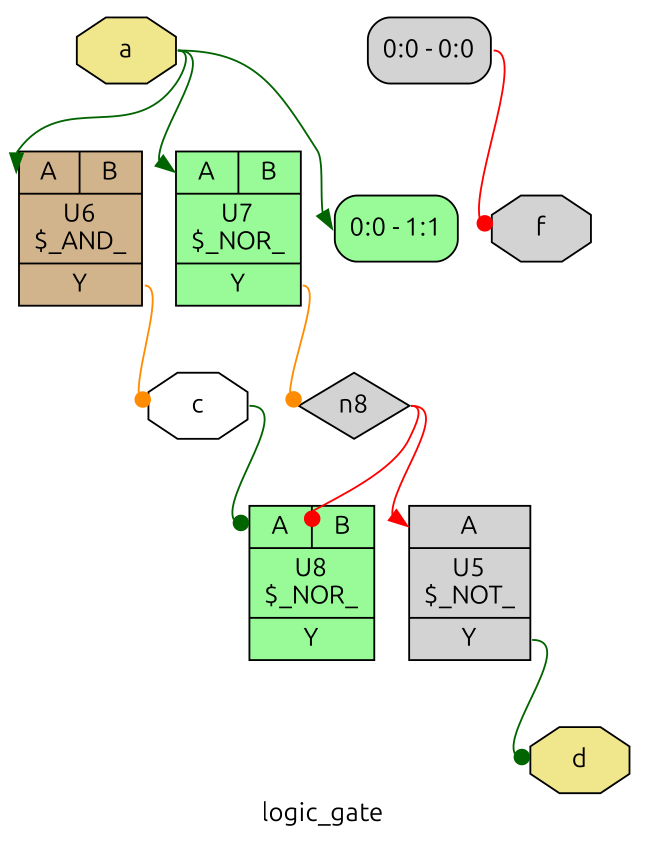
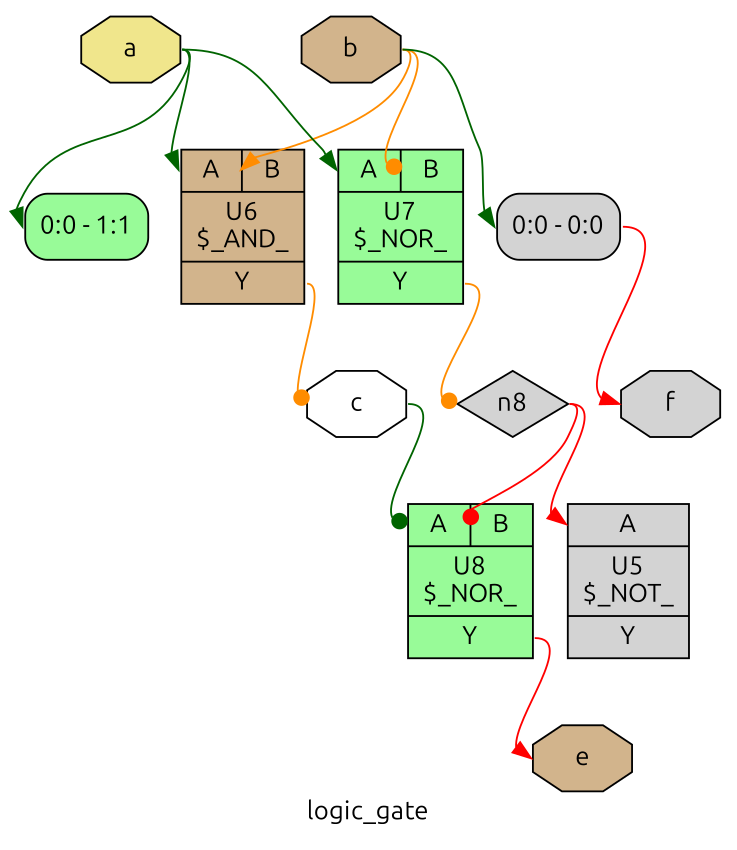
  digraph {
    fontname=Ubuntu
    label=logic_gate
    rankdir=TB
    remincross=true
    node [color=black fillcolor=lightgrey fontcolor=black fontname=Ubuntu shape=record style=filled]
    edge [arrowhead=normal color=darkgreen fontcolor=black fontname=Ubuntu headport=w tailport=e]
    n1 [label=n8 shape=diamond]
    n2 [label="{{<p8> A}|U5\n$_NOT_|{<p9> Y}}" color="" fontcolor=""]
    n3 [fillcolor=palegreen label="{{<p8> A|<p11> B}|U8\n$_NOR_|{<p9> Y}}" color="" fontcolor=""]
-   n4 [fillcolor=khaki label=d shape=octagon]
+   n5 [fillcolor=tan label=e shape=octagon]
    n6 [label=f shape=octagon]
    n7 [fillcolor=white label=c shape=octagon]
+   n8 [fillcolor=tan label=b shape=octagon]
    n9 [fillcolor=tan label="{{<p8> A|<p11> B}|U6\n$_AND_|{<p9> Y}}" color="" fontcolor=""]
    n10 [fillcolor=palegreen label="{{<p8> A|<p11> B}|U7\n$_NOR_|{<p9> Y}}" color="" fontcolor=""]
    n11 [label="<s0> 0:0 - 0:0 " style="rounded,filled"]
    n12 [fillcolor=khaki label=a shape=octagon]
    n13 [fillcolor=palegreen label="<s0> 0:0 - 1:1 " style="rounded,filled"]
    n1 -> n2 [color=red headport="p8:w"]
    n1 -> n3 [arrowhead=dot color=red headport="p11:w"]
-   n2 -> n4 [arrowhead=dot tailport="p9:e"]
+   n3 -> n5 [color=red tailport="p9:e"]
    n7 -> n3 [arrowhead=dot headport="p8:w"]
+   n8 -> n9 [color=darkorange headport="p11:w"]
+   n8 -> n10 [arrowhead=dot color=darkorange headport="p11:w"]
+   n8 -> n11
    n9 -> n7 [arrowhead=dot color=darkorange tailport="p9:e"]
    n10 -> n1 [arrowhead=dot color=darkorange tailport="p9:e"]
-   n11 -> n6 [arrowhead=dot color=red tailport="s0:e"]
+   n11 -> n6 [color=red tailport="s0:e"]
    n12 -> n9 [headport="p8:w"]
    n12 -> n10 [headport="p8:w"]
    n12 -> n13
  }
